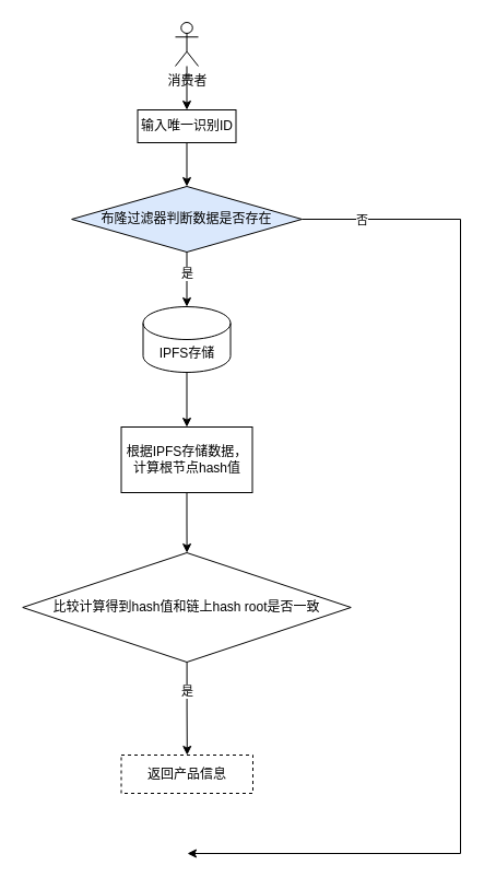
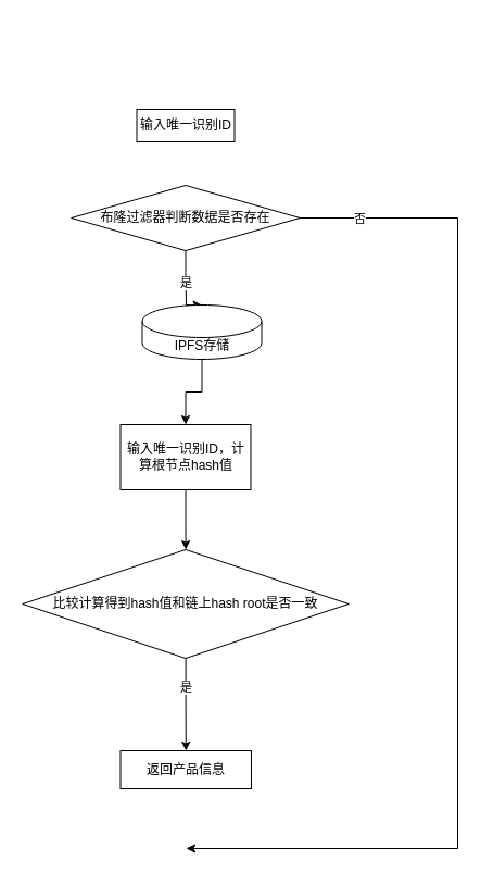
  <mxCell id="0" />
  <mxCell id="1" parent="0" />
- <mxCell id="2" style="edgeStyle=orthogonalEdgeStyle;rounded=0;orthogonalLoop=1;jettySize=auto;html=1;entryX=0.5;entryY=0;entryDx=0;entryDy=0;" edge="1" parent="1" source="3" target="5"><mxGeometry relative="1" as="geometry" /></mxCell>
- <mxCell id="3" value="消费者" style="shape=umlActor;verticalLabelPosition=bottom;verticalAlign=top;html=1;outlineConnect=0;" vertex="1" parent="1"><mxGeometry x="160" y="20" width="21" height="40" as="geometry" /></mxCell>
- <mxCell id="4" style="edgeStyle=orthogonalEdgeStyle;rounded=0;orthogonalLoop=1;jettySize=auto;html=1;exitX=0.5;exitY=1;exitDx=0;exitDy=0;" edge="1" parent="1" source="5" target="8"><mxGeometry relative="1" as="geometry" /></mxCell>
  <mxCell id="5" value="输入唯一识别ID" style="rounded=0;whiteSpace=wrap;html=1;" vertex="1" parent="1"><mxGeometry x="125.5" y="100" width="90" height="30" as="geometry" /></mxCell>
  <mxCell id="6" style="edgeStyle=orthogonalEdgeStyle;rounded=0;orthogonalLoop=1;jettySize=auto;html=1;exitX=0.5;exitY=1;exitDx=0;exitDy=0;entryX=0.5;entryY=0;entryDx=0;entryDy=0;entryPerimeter=0;" edge="1" parent="1" source="8" target="10"><mxGeometry relative="1" as="geometry"><Array as="points"><mxPoint x="171" y="250" /><mxPoint x="171" y="250" /></Array></mxGeometry></mxCell>
  <mxCell id="7" value="是" style="edgeLabel;html=1;align=center;verticalAlign=middle;resizable=0;points=[];" vertex="1" connectable="0" parent="6"><mxGeometry x="0.339" y="1" relative="1" as="geometry"><mxPoint x="-1" y="-13" as="offset" /></mxGeometry></mxCell>
- <mxCell id="8" value="布隆过滤器判断数据是否存在" style="rhombus;whiteSpace=wrap;html=1;fillColor=#dae8fc;" vertex="1" parent="1"><mxGeometry x="65.13" y="170" width="210.75" height="60" as="geometry" /></mxCell>
+ <mxCell id="8" value="布隆过滤器判断数据是否存在" style="rhombus;whiteSpace=wrap;html=1;" vertex="1" parent="1"><mxGeometry x="65.13" y="170" width="210.75" height="60" as="geometry" /></mxCell>
  <mxCell id="9" value="" style="edgeStyle=orthogonalEdgeStyle;rounded=0;orthogonalLoop=1;jettySize=auto;html=1;" edge="1" parent="1" source="10" target="12"><mxGeometry relative="1" as="geometry" /></mxCell>
- <mxCell id="10" value="IPFS存储" style="shape=cylinder3;whiteSpace=wrap;html=1;boundedLbl=1;backgroundOutline=1;size=15;" vertex="1" parent="1"><mxGeometry x="130.5" y="280" width="80" height="60" as="geometry" /></mxCell>
+ <mxCell id="10" value="IPFS存储" style="shape=cylinder3;whiteSpace=wrap;html=1;boundedLbl=1;backgroundOutline=1;size=15;" vertex="1" parent="1"><mxGeometry x="130.5" y="280" width="110" height="50" as="geometry" /></mxCell>
  <mxCell id="11" value="" style="edgeStyle=orthogonalEdgeStyle;rounded=0;orthogonalLoop=1;jettySize=auto;html=1;" edge="1" parent="1" source="12" target="15"><mxGeometry relative="1" as="geometry" /></mxCell>
- <mxCell id="12" value="根据IPFS存储数据，计算根节点hash值" style="whiteSpace=wrap;html=1;" vertex="1" parent="1"><mxGeometry x="110.5" y="390" width="120" height="60" as="geometry" /></mxCell>
+ <mxCell id="12" value="输入唯一识别ID，计算根节点hash值" style="whiteSpace=wrap;html=1;" vertex="1" parent="1"><mxGeometry x="110.5" y="390" width="120" height="60" as="geometry" /></mxCell>
  <mxCell id="13" value="" style="edgeStyle=orthogonalEdgeStyle;rounded=0;orthogonalLoop=1;jettySize=auto;html=1;" edge="1" parent="1" source="15" target="16"><mxGeometry relative="1" as="geometry" /></mxCell>
  <mxCell id="14" value="是" style="edgeLabel;html=1;align=center;verticalAlign=middle;resizable=0;points=[];" vertex="1" connectable="0" parent="13"><mxGeometry x="-0.36" relative="1" as="geometry"><mxPoint as="offset" /></mxGeometry></mxCell>
  <mxCell id="15" value="比较计算得到hash值和链上hash root是否一致" style="rhombus;whiteSpace=wrap;html=1;" vertex="1" parent="1"><mxGeometry x="20.26" y="505" width="300.5" height="100" as="geometry" /></mxCell>
- <mxCell id="16" value="返回产品信息" style="whiteSpace=wrap;html=1;dashed=1;" vertex="1" parent="1"><mxGeometry x="110.5" y="690" width="120.49" height="35" as="geometry" /></mxCell>
+ <mxCell id="16" value="返回产品信息" style="whiteSpace=wrap;html=1;" vertex="1" parent="1"><mxGeometry x="110.5" y="690" width="120.49" height="35" as="geometry" /></mxCell>
  <mxCell id="17" value="" style="endArrow=classic;html=1;rounded=0;edgeStyle=orthogonalEdgeStyle;" edge="1" parent="1"><mxGeometry width="50" height="50" relative="1" as="geometry"><mxPoint x="275.88" y="200" as="sourcePoint" /><mxPoint x="171" y="780" as="targetPoint" /><Array as="points"><mxPoint x="421" y="200" /><mxPoint x="421" y="780" /></Array></mxGeometry></mxCell>
  <mxCell id="18" value="否" style="edgeLabel;html=1;align=center;verticalAlign=middle;resizable=0;points=[];" vertex="1" connectable="0" parent="17"><mxGeometry x="-0.818" relative="1" as="geometry"><mxPoint x="-34" as="offset" /></mxGeometry></mxCell>
